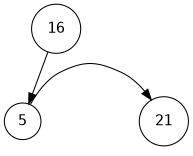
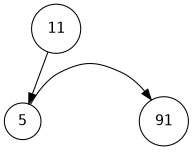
  digraph {
    fontname="DejaVu Sans Mono"
    node [fontname="DejaVu Sans Mono" shape=circle]
    edge [fontname="DejaVu Sans Mono" style=invis]
    m11 [style=invis width=0.1]
    5 [width=0.2]
-   21 [width=0.2]
-   11 [width=0.2 label=16]
+   21 [width=0.2 label=91]
+   11 [width=0.2]
    subgraph sub_1 {
      rank=same
      m11
      5
      21
    }
    m11 -> 21
    5 -> m11
    5 -> 21 [style=""]
    11 -> m11
    11 -> 5 [style=""]
  }
